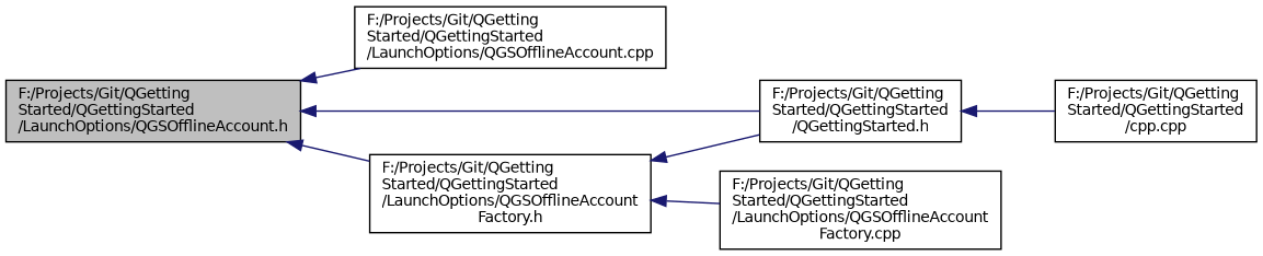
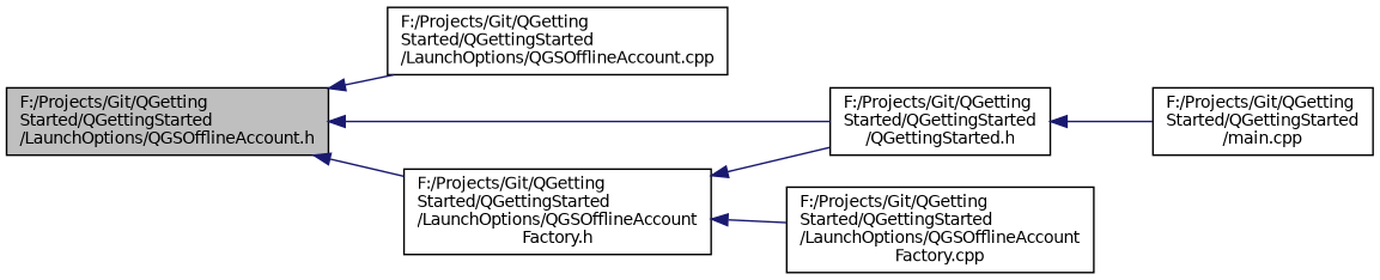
  digraph {
    rankdir=LR
    node [color=black fillcolor=white fontname=Helvetica fontsize=10 shape=record style=filled]
    edge [color=midnightblue dir=back fontname=Helvetica fontsize=10 labelfontname=Helvetica labelfontsize=10 style=solid]
    n1 [fillcolor=grey75 fontcolor=black height=0.2 label="F:/Projects/Git/QGetting\lStarted/QGettingStarted\l/LaunchOptions/QGSOfflineAccount.h" width=0.4]
    n2 [height=0.2 label="F:/Projects/Git/QGetting\lStarted/QGettingStarted\l/LaunchOptions/QGSOfflineAccount.cpp" width=0.4]
    n3 [height=0.2 label="F:/Projects/Git/QGetting\lStarted/QGettingStarted\l/LaunchOptions/QGSOfflineAccount\lFactory.h" width=0.4]
    n4 [height=0.2 label="F:/Projects/Git/QGetting\lStarted/QGettingStarted\l/QGettingStarted.h" width=0.4]
    n5 [height=0.2 label="F:/Projects/Git/QGetting\lStarted/QGettingStarted\l/LaunchOptions/QGSOfflineAccount\lFactory.cpp" width=0.4]
-   n6 [height=0.2 label="F:/Projects/Git/QGetting\lStarted/QGettingStarted\l/cpp.cpp" width=0.4]
+   n6 [height=0.2 label="F:/Projects/Git/QGetting\lStarted/QGettingStarted\l/main.cpp" width=0.4]
    n1 -> n2
    n1 -> n3
    n1 -> n4
    n3 -> n4
    n3 -> n5
    n4 -> n6
  }
